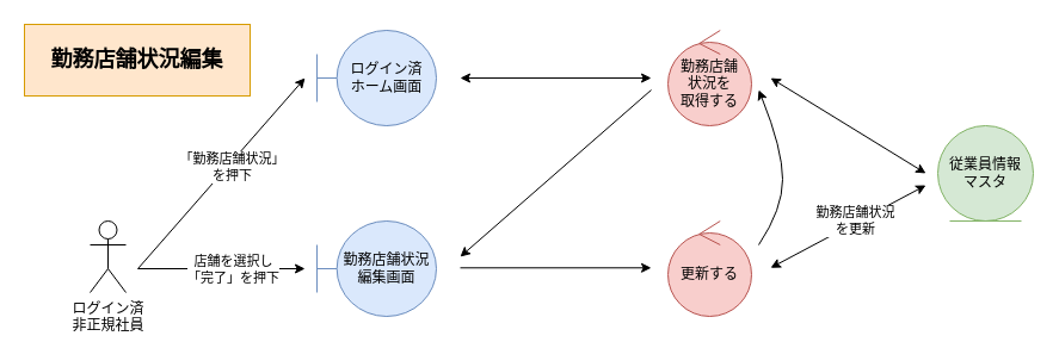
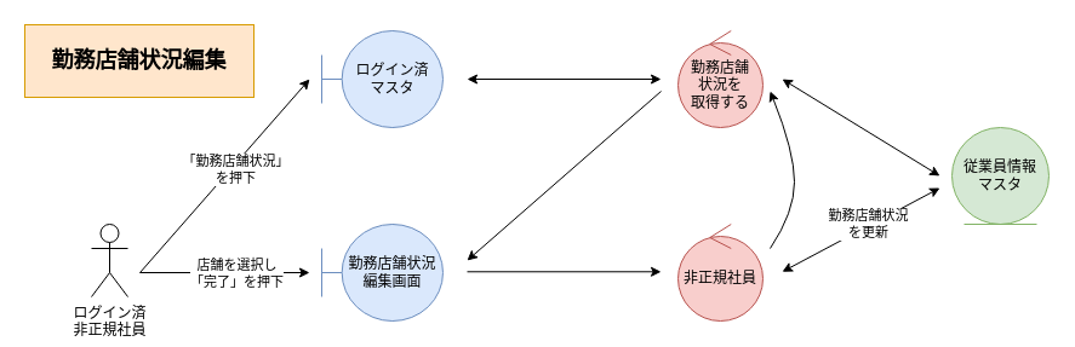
  <mxCell id="0" />
  <mxCell id="1" parent="0" />
  <mxCell id="2" value="ログイン済&lt;br&gt;非正規社員" style="shape=umlActor;verticalLabelPosition=bottom;verticalAlign=top;html=1;" parent="1" vertex="1"><mxGeometry x="75" y="185" width="30" height="60" as="geometry" /></mxCell>
- <mxCell id="3" value="ログイン済&lt;br&gt;ホーム画面" style="shape=umlBoundary;whiteSpace=wrap;html=1;fillColor=#dae8fc;strokeColor=#6c8ebf;" parent="1" vertex="1"><mxGeometry x="265" y="25" width="100" height="80" as="geometry" /></mxCell>
+ <mxCell id="3" value="ログイン済&lt;br&gt;マスタ" style="shape=umlBoundary;whiteSpace=wrap;html=1;fillColor=#dae8fc;strokeColor=#6c8ebf;" parent="1" vertex="1"><mxGeometry x="265" y="25" width="100" height="80" as="geometry" /></mxCell>
  <mxCell id="4" value="勤務店舗状況&lt;br&gt;編集画面" style="shape=umlBoundary;whiteSpace=wrap;html=1;fillColor=#dae8fc;strokeColor=#6c8ebf;" parent="1" vertex="1"><mxGeometry x="265" y="185" width="100" height="80" as="geometry" /></mxCell>
  <mxCell id="5" value="" style="endArrow=classic;html=1;rounded=0;" parent="1" edge="1"><mxGeometry width="50" height="50" relative="1" as="geometry"><mxPoint x="115" y="225" as="sourcePoint" /><mxPoint x="255" y="65" as="targetPoint" /></mxGeometry></mxCell>
  <mxCell id="6" value="「勤務店舗状況」&lt;br&gt;を押下" style="edgeLabel;html=1;align=center;verticalAlign=middle;resizable=0;points=[];" parent="5" vertex="1" connectable="0"><mxGeometry x="0.184" y="-1" relative="1" as="geometry"><mxPoint x="-5" y="9" as="offset" /></mxGeometry></mxCell>
  <mxCell id="7" value="勤務店舗&lt;br&gt;状況を&lt;br&gt;取得する" style="ellipse;shape=umlControl;whiteSpace=wrap;html=1;fillColor=#f8cecc;strokeColor=#b85450;" parent="1" vertex="1"><mxGeometry x="559" y="25" width="70" height="80" as="geometry" /></mxCell>
  <mxCell id="8" value="" style="endArrow=classic;html=1;rounded=0;startArrow=classic;startFill=1;" parent="1" edge="1"><mxGeometry width="50" height="50" relative="1" as="geometry"><mxPoint x="385" y="65" as="sourcePoint" /><mxPoint x="545" y="65" as="targetPoint" /></mxGeometry></mxCell>
  <mxCell id="9" value="従業員情報&lt;br&gt;マスタ" style="ellipse;shape=umlEntity;whiteSpace=wrap;html=1;fillColor=#d5e8d4;strokeColor=#82b366;" parent="1" vertex="1"><mxGeometry x="785" y="105" width="80" height="80" as="geometry" /></mxCell>
  <mxCell id="10" value="" style="endArrow=classic;html=1;rounded=0;startArrow=classic;startFill=1;" parent="1" edge="1"><mxGeometry width="50" height="50" relative="1" as="geometry"><mxPoint x="645" y="65" as="sourcePoint" /><mxPoint x="775" y="145" as="targetPoint" /></mxGeometry></mxCell>
  <mxCell id="11" value="" style="endArrow=classic;html=1;rounded=0;" parent="1" edge="1"><mxGeometry width="50" height="50" relative="1" as="geometry"><mxPoint x="115" y="225" as="sourcePoint" /><mxPoint x="255" y="225" as="targetPoint" /></mxGeometry></mxCell>
  <mxCell id="12" value="店舗を選択し&lt;br&gt;「完了」を押下" style="edgeLabel;html=1;align=center;verticalAlign=middle;resizable=0;points=[];" parent="11" vertex="1" connectable="0"><mxGeometry x="0.319" relative="1" as="geometry"><mxPoint x="-13" as="offset" /></mxGeometry></mxCell>
  <mxCell id="13" value="" style="endArrow=classic;html=1;rounded=0;" parent="1" edge="1"><mxGeometry width="50" height="50" relative="1" as="geometry"><mxPoint x="545" y="75" as="sourcePoint" /><mxPoint x="385" y="215" as="targetPoint" /></mxGeometry></mxCell>
- <mxCell id="14" value="更新する" style="ellipse;shape=umlControl;whiteSpace=wrap;html=1;fillColor=#f8cecc;strokeColor=#b85450;" parent="1" vertex="1"><mxGeometry x="559" y="185" width="70" height="80" as="geometry" /></mxCell>
+ <mxCell id="14" value="非正規社員" style="ellipse;shape=umlControl;whiteSpace=wrap;html=1;fillColor=#f8cecc;strokeColor=#b85450;" parent="1" vertex="1"><mxGeometry x="559" y="185" width="70" height="80" as="geometry" /></mxCell>
  <mxCell id="15" value="" style="endArrow=classic;html=1;rounded=0;startArrow=none;startFill=0;" parent="1" edge="1"><mxGeometry width="50" height="50" relative="1" as="geometry"><mxPoint x="385" y="224.29" as="sourcePoint" /><mxPoint x="545" y="224.29" as="targetPoint" /></mxGeometry></mxCell>
  <mxCell id="16" value="" style="endArrow=classic;html=1;rounded=0;startArrow=classic;startFill=1;labelBackgroundColor=default;fontColor=default;" parent="1" edge="1"><mxGeometry width="50" height="50" relative="1" as="geometry"><mxPoint x="645" y="224.29" as="sourcePoint" /><mxPoint x="775" y="155" as="targetPoint" /></mxGeometry></mxCell>
  <mxCell id="17" value="勤務店舗状況&lt;br&gt;を更新" style="edgeLabel;html=1;align=center;verticalAlign=middle;resizable=0;points=[];fontColor=default;" parent="16" vertex="1" connectable="0"><mxGeometry x="0.296" y="1" relative="1" as="geometry"><mxPoint x="-13" y="6" as="offset" /></mxGeometry></mxCell>
  <mxCell id="18" value="勤務店舗状況編集" style="rounded=0;whiteSpace=wrap;html=1;fillColor=#ffe6cc;strokeColor=#d79b00;fontStyle=1;fontSize=18;" parent="1" vertex="1"><mxGeometry x="20" y="20" width="189" height="60" as="geometry" /></mxCell>
  <mxCell id="19" value="" style="curved=1;endArrow=classic;html=1;rounded=0;labelBackgroundColor=default;fontColor=default;" parent="1" edge="1"><mxGeometry width="50" height="50" relative="1" as="geometry"><mxPoint x="635" y="205" as="sourcePoint" /><mxPoint x="635" y="75" as="targetPoint" /><Array as="points"><mxPoint x="655" y="175" /><mxPoint x="655" y="125" /></Array></mxGeometry></mxCell>
